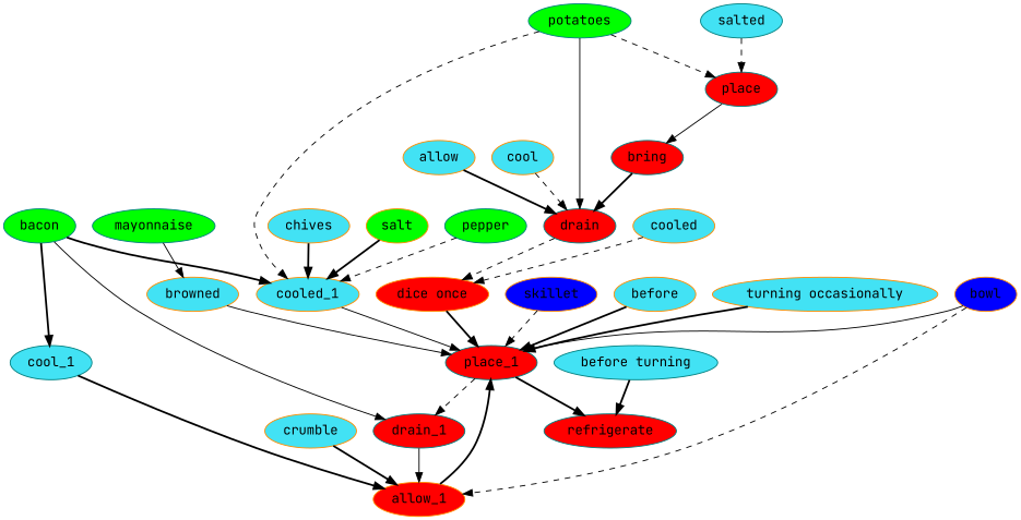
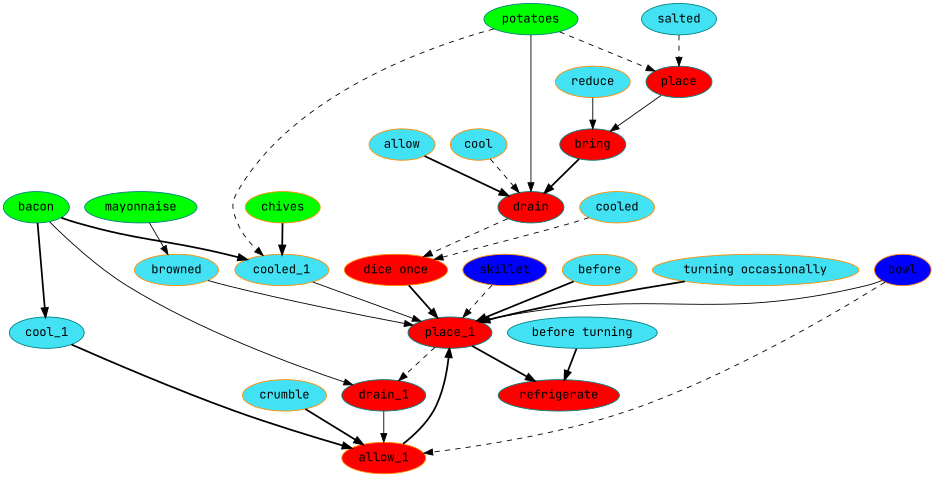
  digraph {
    fontname="JetBrains Mono"
    node [color=darkorange fillcolor="#42e2f4" fontname="JetBrains Mono" style=filled]
    edge [fontname="JetBrains Mono" style=bold]
    place [color=teal fillcolor=red]
    bring [color=teal fillcolor=red]
    drain [color=teal fillcolor=red]
    potatoes [color=teal fillcolor=green]
    cooled_1
    "dice once" [fillcolor=red]
    place_1 [color=teal fillcolor=red]
    salted [color=teal]
+   reduce
    allow
    cool
    drain_1 [color=teal fillcolor=red]
    refrigerate [color=teal fillcolor=red]
    cooled
    allow_1 [fillcolor=red]
    skillet [fillcolor="#0000ff"]
    n17 [label=before]
    "turning occasionally"
    browned
    bacon [color=teal fillcolor=green]
    cool_1 [color=teal]
    crumble
    bowl [fillcolor="#0000ff"]
    mayonnaise [color=teal fillcolor=green]
-   chives
-   salt [fillcolor=green]
-   pepper [color=teal fillcolor=green]
+   chives [fillcolor=green]
    n28 [color=teal label="before turning"]
    place -> bring [style=solid]
    bring -> drain
    drain -> "dice once" [style=dashed]
    potatoes -> place [style=dashed]
    potatoes -> drain [style=solid]
    potatoes -> cooled_1 [style=dashed]
    cooled_1 -> place_1 [style=solid]
    "dice once" -> place_1
    place_1 -> drain_1 [style=dashed]
    place_1 -> refrigerate
    salted -> place [style=dashed]
+   reduce -> bring [style=solid]
    allow -> drain
    cool -> drain [style=dashed]
    drain_1 -> allow_1 [style=solid]
    cooled -> "dice once" [style=dashed]
    allow_1 -> place_1
    skillet -> place_1 [style=dashed]
    n17 -> place_1
    "turning occasionally" -> place_1
    browned -> place_1 [style=solid]
    bacon -> cooled_1
    bacon -> drain_1 [style=solid]
    bacon -> cool_1
    cool_1 -> allow_1
    crumble -> allow_1
    bowl -> place_1 [style=solid]
    bowl -> allow_1 [style=dashed]
    mayonnaise -> browned [style=solid]
    chives -> cooled_1
-   salt -> cooled_1
-   pepper -> cooled_1 [style=dashed]
    n28 -> refrigerate
  }
